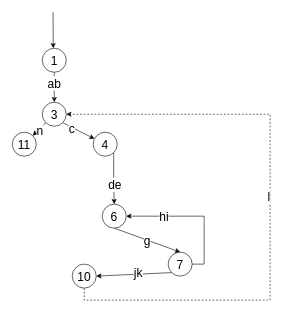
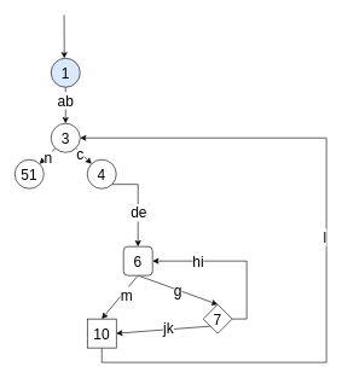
  <mxCell id="0" />
  <mxCell id="1" parent="0" />
  <mxCell id="2" style="edgeStyle=orthogonalEdgeStyle;rounded=0;orthogonalLoop=1;jettySize=auto;html=1;exitX=0.5;exitY=1;exitDx=0;exitDy=0;fontSize=20;" parent="1" source="4" target="9" edge="1"><mxGeometry relative="1" as="geometry" /></mxCell>
  <mxCell id="3" value="ab" style="text;html=1;align=center;verticalAlign=middle;resizable=0;points=[];;labelBackgroundColor=#ffffff;fontSize=20;" parent="2" vertex="1" connectable="0"><mxGeometry x="-0.32" y="-1" relative="1" as="geometry"><mxPoint as="offset" /></mxGeometry></mxCell>
- <mxCell id="4" value="1" style="ellipse;whiteSpace=wrap;html=1;aspect=fixed;fontSize=20;" parent="1" vertex="1"><mxGeometry x="70" y="80" width="40" height="40" as="geometry" /></mxCell>
+ <mxCell id="4" value="1" style="ellipse;whiteSpace=wrap;html=1;aspect=fixed;fontSize=20;fillColor=#dae8fc;" parent="1" vertex="1"><mxGeometry x="70" y="80" width="40" height="40" as="geometry" /></mxCell>
  <mxCell id="5" style="rounded=0;orthogonalLoop=1;jettySize=auto;html=1;exitX=1;exitY=1;exitDx=0;exitDy=0;fontSize=20;" parent="1" source="9" target="12" edge="1"><mxGeometry relative="1" as="geometry" /></mxCell>
  <mxCell id="6" value="c" style="text;html=1;align=center;verticalAlign=middle;resizable=0;points=[];;labelBackgroundColor=#ffffff;fontSize=20;" parent="5" vertex="1" connectable="0"><mxGeometry x="-0.414" y="-2" relative="1" as="geometry"><mxPoint as="offset" /></mxGeometry></mxCell>
  <mxCell id="7" style="rounded=0;orthogonalLoop=1;jettySize=auto;html=1;exitX=0;exitY=1;exitDx=0;exitDy=0;entryX=1;entryY=0;entryDx=0;entryDy=0;fontSize=20;" parent="1" source="9" target="25" edge="1"><mxGeometry relative="1" as="geometry" /></mxCell>
  <mxCell id="8" value="n" style="text;html=1;align=center;verticalAlign=middle;resizable=0;points=[];;labelBackgroundColor=#ffffff;fontSize=20;" parent="7" vertex="1" connectable="0"><mxGeometry y="1" relative="1" as="geometry"><mxPoint y="1" as="offset" /></mxGeometry></mxCell>
  <mxCell id="9" value="3" style="ellipse;whiteSpace=wrap;html=1;aspect=fixed;fontSize=20;" parent="1" vertex="1"><mxGeometry x="70" y="170" width="40" height="40" as="geometry" /></mxCell>
  <mxCell id="10" style="edgeStyle=orthogonalEdgeStyle;rounded=0;orthogonalLoop=1;jettySize=auto;html=1;exitX=1;exitY=1;exitDx=0;exitDy=0;entryX=0.5;entryY=0;entryDx=0;entryDy=0;fontSize=20;" parent="1" source="12" target="16" edge="1"><mxGeometry relative="1" as="geometry" /></mxCell>
  <mxCell id="11" value="de" style="text;html=1;align=center;verticalAlign=middle;resizable=0;points=[];;labelBackgroundColor=#ffffff;fontSize=20;" parent="10" vertex="1" connectable="0"><mxGeometry x="0.213" relative="1" as="geometry"><mxPoint as="offset" /></mxGeometry></mxCell>
- <mxCell id="12" value="4" style="ellipse;whiteSpace=wrap;html=1;aspect=fixed;fontSize=20;" parent="1" vertex="1"><mxGeometry x="155" y="220" width="40" height="40" as="geometry" /></mxCell>
+ <mxCell id="12" value="4" style="ellipse;whiteSpace=wrap;html=1;aspect=fixed;fontSize=20;" parent="1" vertex="1"><mxGeometry x="120" y="220" width="40" height="40" as="geometry" /></mxCell>
+ <mxCell id="13" style="edgeStyle=none;rounded=0;orthogonalLoop=1;jettySize=auto;html=1;exitX=0.5;exitY=1;exitDx=0;exitDy=0;entryX=0.5;entryY=0;entryDx=0;entryDy=0;fontSize=20;" parent="1" source="16" target="19" edge="1"><mxGeometry relative="1" as="geometry" /></mxCell>
+ <mxCell id="14" value="m" style="text;html=1;align=center;verticalAlign=middle;resizable=0;points=[];;labelBackgroundColor=#ffffff;fontSize=20;" parent="13" vertex="1" connectable="0"><mxGeometry x="-0.206" y="4" relative="1" as="geometry"><mxPoint as="offset" /></mxGeometry></mxCell>
  <mxCell id="15" value="g" style="edgeStyle=none;rounded=0;orthogonalLoop=1;jettySize=auto;html=1;exitX=0.5;exitY=1;exitDx=0;exitDy=0;entryX=0.5;entryY=0;entryDx=0;entryDy=0;fontSize=20;" parent="1" source="16" target="24" edge="1"><mxGeometry relative="1" as="geometry"><Array as="points" /></mxGeometry></mxCell>
- <mxCell id="16" value="6" style="ellipse;whiteSpace=wrap;html=1;aspect=fixed;fontSize=20;" parent="1" vertex="1"><mxGeometry x="170" y="340" width="40" height="40" as="geometry" /></mxCell>
- <mxCell id="17" style="edgeStyle=orthogonalEdgeStyle;rounded=0;orthogonalLoop=1;jettySize=auto;html=1;exitX=0.5;exitY=1;exitDx=0;exitDy=0;entryX=1;entryY=0.5;entryDx=0;entryDy=0;fontSize=20;dashed=1;" parent="1" source="19" target="9" edge="1"><mxGeometry relative="1" as="geometry"><mxPoint x="80" y="320" as="targetPoint" /><Array as="points"><mxPoint x="140" y="500" /><mxPoint x="450" y="500" /><mxPoint x="450" y="190" /></Array></mxGeometry></mxCell>
+ <mxCell id="16" value="6" style="whiteSpace=wrap;html=1;aspect=fixed;fontSize=20;rounded=1;" parent="1" vertex="1"><mxGeometry x="170" y="340" width="40" height="40" as="geometry" /></mxCell>
+ <mxCell id="17" style="edgeStyle=orthogonalEdgeStyle;rounded=0;orthogonalLoop=1;jettySize=auto;html=1;exitX=0.5;exitY=1;exitDx=0;exitDy=0;entryX=1;entryY=0.5;entryDx=0;entryDy=0;fontSize=20;" parent="1" source="19" target="9" edge="1"><mxGeometry relative="1" as="geometry"><mxPoint x="80" y="320" as="targetPoint" /><Array as="points"><mxPoint x="140" y="500" /><mxPoint x="450" y="500" /><mxPoint x="450" y="190" /></Array></mxGeometry></mxCell>
  <mxCell id="18" value="l" style="text;html=1;align=center;verticalAlign=middle;resizable=0;points=[];;labelBackgroundColor=#ffffff;fontSize=20;" parent="17" vertex="1" connectable="0"><mxGeometry x="0.029" y="3" relative="1" as="geometry"><mxPoint as="offset" /></mxGeometry></mxCell>
- <mxCell id="19" value="10" style="ellipse;whiteSpace=wrap;html=1;aspect=fixed;fontSize=20;" parent="1" vertex="1"><mxGeometry x="120" y="440" width="40" height="40" as="geometry" /></mxCell>
+ <mxCell id="19" value="10" style="whiteSpace=wrap;html=1;aspect=fixed;fontSize=20;rounded=0;" parent="1" vertex="1"><mxGeometry x="120" y="440" width="40" height="40" as="geometry" /></mxCell>
  <mxCell id="20" style="rounded=0;orthogonalLoop=1;jettySize=auto;html=1;exitX=0;exitY=1;exitDx=0;exitDy=0;entryX=1;entryY=0.5;entryDx=0;entryDy=0;fontSize=20;" parent="1" source="24" target="19" edge="1"><mxGeometry relative="1" as="geometry" /></mxCell>
  <mxCell id="21" value="jk" style="text;html=1;align=center;verticalAlign=middle;resizable=0;points=[];;labelBackgroundColor=#ffffff;fontSize=20;" parent="20" vertex="1" connectable="0"><mxGeometry x="-0.105" y="-3" relative="1" as="geometry"><mxPoint as="offset" /></mxGeometry></mxCell>
  <mxCell id="22" style="edgeStyle=orthogonalEdgeStyle;rounded=0;orthogonalLoop=1;jettySize=auto;html=1;exitX=1;exitY=0.5;exitDx=0;exitDy=0;entryX=1;entryY=0.5;entryDx=0;entryDy=0;" edge="1" parent="1" source="24" target="16"><mxGeometry relative="1" as="geometry" /></mxCell>
  <mxCell id="23" value="hi" style="text;html=1;align=center;verticalAlign=middle;resizable=0;points=[];;labelBackgroundColor=#ffffff;fontSize=20;" vertex="1" connectable="0" parent="22"><mxGeometry x="0.461" relative="1" as="geometry"><mxPoint as="offset" /></mxGeometry></mxCell>
- <mxCell id="24" value="7" style="ellipse;whiteSpace=wrap;html=1;aspect=fixed;fontSize=20;" parent="1" vertex="1"><mxGeometry x="280" y="420" width="40" height="40" as="geometry" /></mxCell>
- <mxCell id="25" value="11" style="ellipse;whiteSpace=wrap;html=1;aspect=fixed;fontSize=20;" parent="1" vertex="1"><mxGeometry x="20" y="220" width="40" height="40" as="geometry" /></mxCell>
+ <mxCell id="24" value="7" style="rhombus;whiteSpace=wrap;html=1;aspect=fixed;fontSize=20;" parent="1" vertex="1"><mxGeometry x="280" y="420" width="40" height="40" as="geometry" /></mxCell>
+ <mxCell id="25" value="51" style="ellipse;whiteSpace=wrap;html=1;aspect=fixed;fontSize=20;" parent="1" vertex="1"><mxGeometry x="20" y="220" width="40" height="40" as="geometry" /></mxCell>
  <mxCell id="26" style="rounded=0;orthogonalLoop=1;jettySize=auto;html=1;entryX=1;entryY=0;entryDx=0;entryDy=0;fontSize=20;" parent="1" edge="1"><mxGeometry relative="1" as="geometry"><mxPoint x="88" y="20" as="sourcePoint" /><mxPoint x="88.282" y="79.998" as="targetPoint" /></mxGeometry></mxCell>
